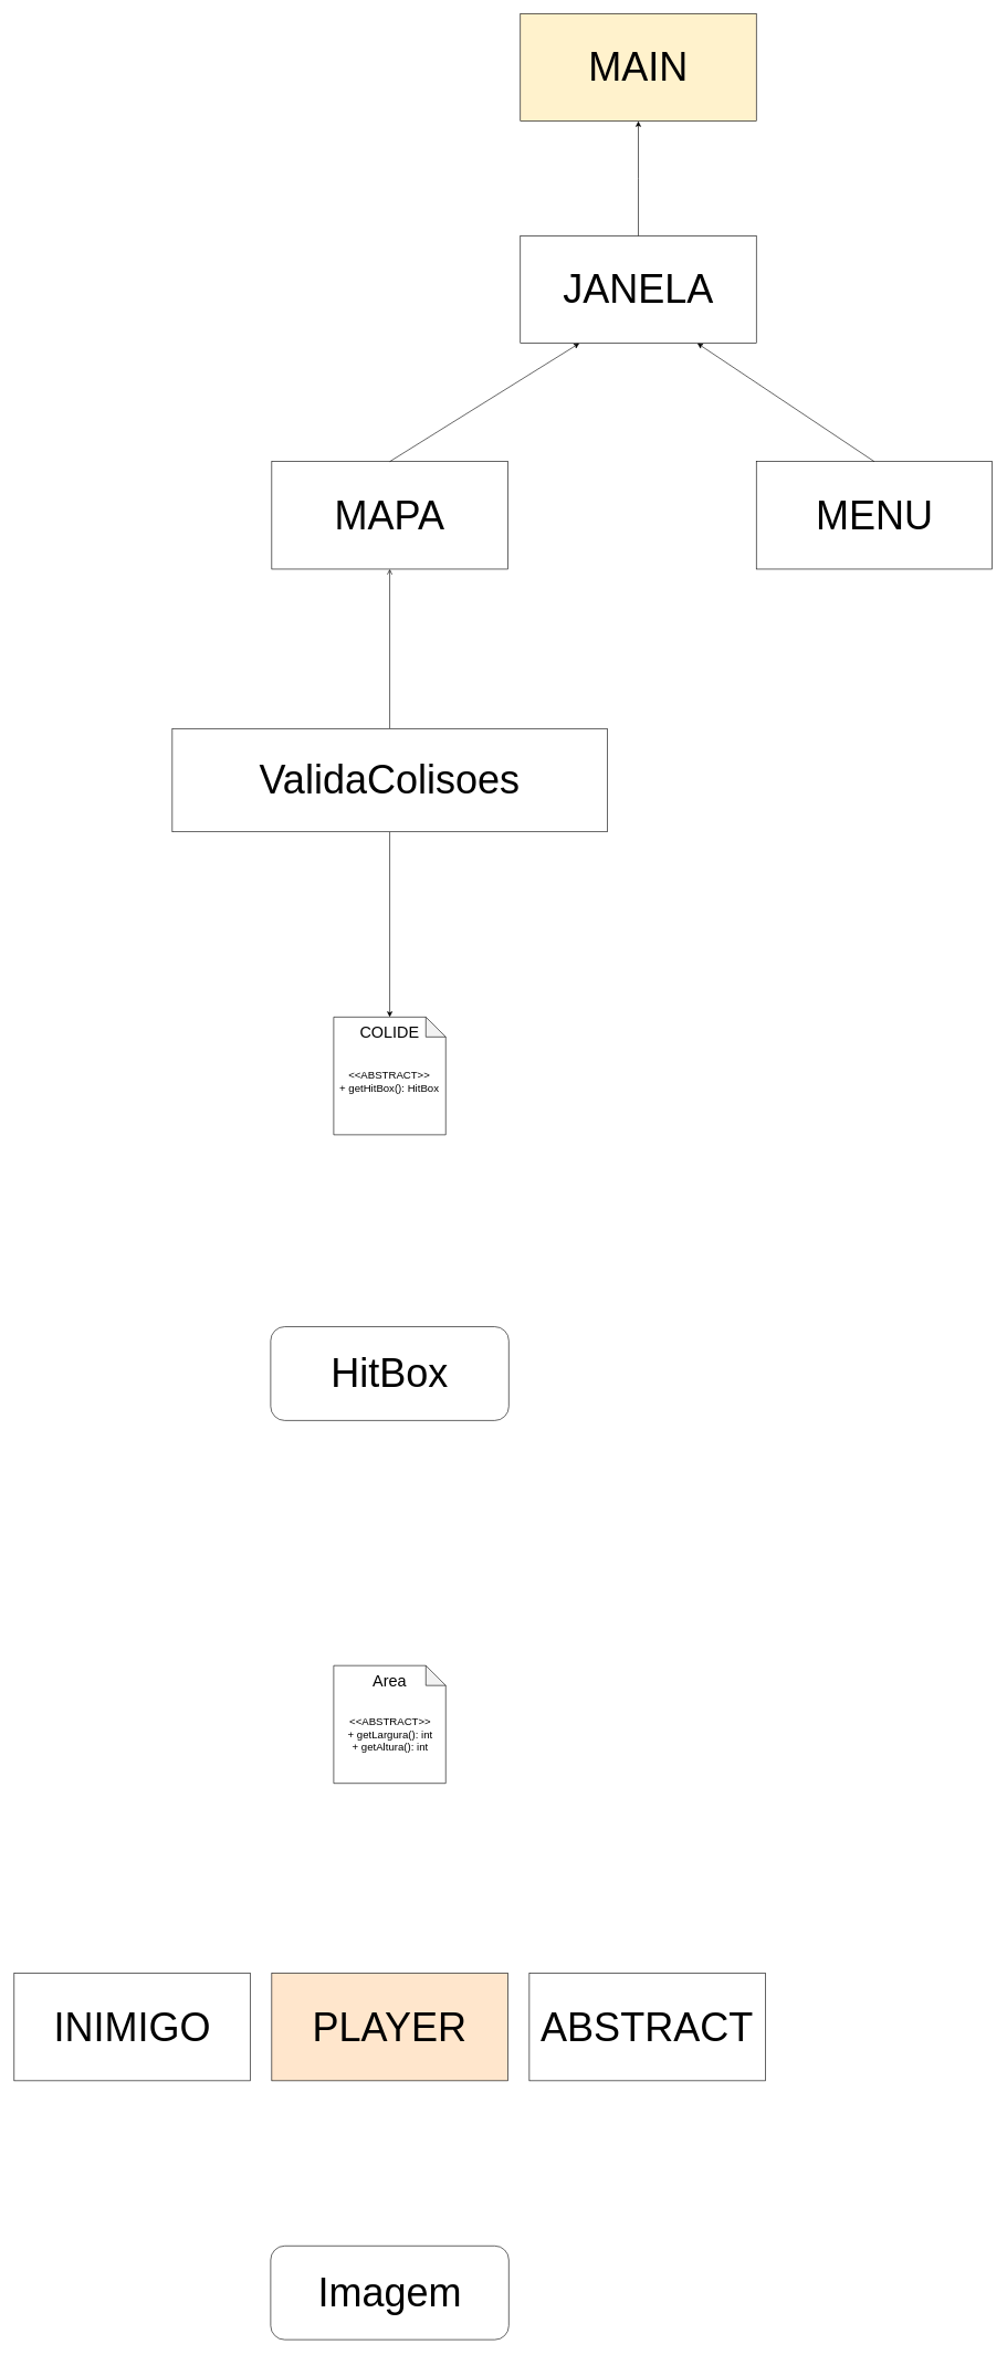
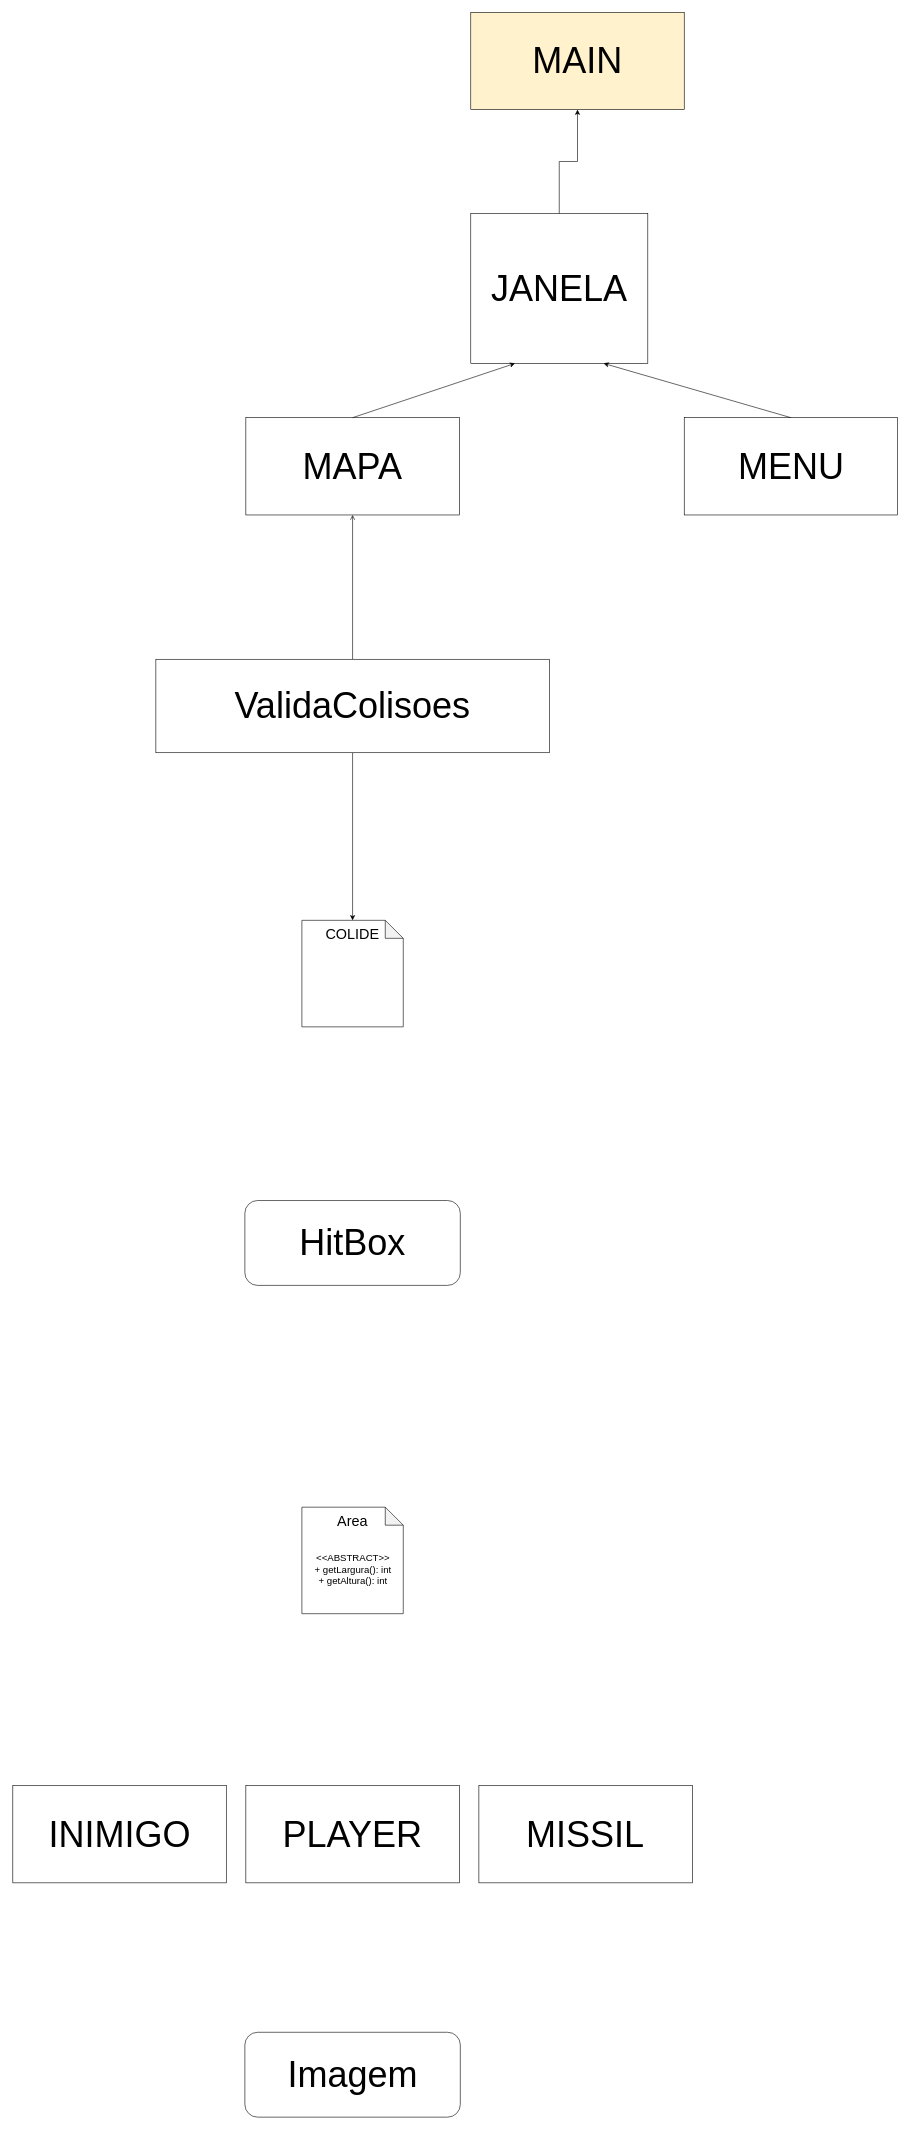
  <mxCell id="0" />
  <mxCell id="1" parent="0" />
- <mxCell id="2" value="ABSTRACT" style="rounded=0;whiteSpace=wrap;html=1;fontSize=60;" vertex="1" parent="1"><mxGeometry x="797.455" y="2974.881" width="355.706" height="162.119" as="geometry" /></mxCell>
- <mxCell id="3" value="PLAYER" style="rounded=0;whiteSpace=wrap;html=1;fontSize=60;fillColor=#ffe6cc;" vertex="1" parent="1"><mxGeometry x="409.143" y="2974.881" width="355.706" height="162.119" as="geometry" /></mxCell>
+ <mxCell id="2" value="MISSIL" style="rounded=0;whiteSpace=wrap;html=1;fontSize=60;" vertex="1" parent="1"><mxGeometry x="797.455" y="2974.881" width="355.706" height="162.119" as="geometry" /></mxCell>
+ <mxCell id="3" value="PLAYER" style="rounded=0;whiteSpace=wrap;html=1;fontSize=60;" vertex="1" parent="1"><mxGeometry x="409.143" y="2974.881" width="355.706" height="162.119" as="geometry" /></mxCell>
  <mxCell id="4" value="INIMIGO" style="rounded=0;whiteSpace=wrap;html=1;fontSize=60;" vertex="1" parent="1"><mxGeometry x="20.83" y="2974.881" width="355.706" height="162.119" as="geometry" /></mxCell>
  <mxCell id="5" value="MAPA" style="rounded=0;whiteSpace=wrap;html=1;fontSize=60;" vertex="1" parent="1"><mxGeometry x="409.143" y="695.497" width="355.706" height="162.119" as="geometry" /></mxCell>
- <mxCell id="6" value="JANELA" style="rounded=0;whiteSpace=wrap;html=1;fontSize=60;" vertex="1" parent="1"><mxGeometry x="783.947" y="355.046" width="355.706" height="162.119" as="geometry" /></mxCell>
+ <mxCell id="6" value="JANELA" style="rounded=0;whiteSpace=wrap;html=1;fontSize=60;" vertex="1" parent="1"><mxGeometry x="783.947" y="355.046" width="295" height="250" as="geometry" /></mxCell>
  <mxCell id="7" value="MAIN" style="rounded=0;whiteSpace=wrap;html=1;fontSize=60;fillColor=#fff2cc;" vertex="1" parent="1"><mxGeometry x="783.947" y="20" width="355.706" height="162.119" as="geometry" /></mxCell>
  <mxCell id="8" value="MENU" style="rounded=0;whiteSpace=wrap;html=1;fontSize=60;" vertex="1" parent="1"><mxGeometry x="1139.654" y="695.497" width="355.706" height="162.119" as="geometry" /></mxCell>
  <mxCell id="9" value="" style="endArrow=classic;html=1;rounded=0;exitX=0.5;exitY=0;exitDx=0;exitDy=0;entryX=0.75;entryY=1;entryDx=0;entryDy=0;fontSize=60;" edge="1" parent="1" source="8" target="6"><mxGeometry width="50" height="50" relative="1" as="geometry"><mxPoint x="1101.119" y="638.755" as="sourcePoint" /><mxPoint x="1015.157" y="554.993" as="targetPoint" /></mxGeometry></mxCell>
  <mxCell id="10" style="edgeStyle=orthogonalEdgeStyle;rounded=0;orthogonalLoop=1;jettySize=auto;html=1;entryX=0.5;entryY=1;entryDx=0;entryDy=0;fontSize=60;" edge="1" parent="1" source="6" target="7"><mxGeometry relative="1" as="geometry" /></mxCell>
  <mxCell id="11" value="" style="endArrow=classic;html=1;rounded=0;entryX=0.25;entryY=1;entryDx=0;entryDy=0;exitX=0.5;exitY=0;exitDx=0;exitDy=0;fontSize=60;" edge="1" parent="1" source="5" target="6"><mxGeometry width="50" height="50" relative="1" as="geometry"><mxPoint x="766.162" y="690.093" as="sourcePoint" /><mxPoint x="872.874" y="519.868" as="targetPoint" /></mxGeometry></mxCell>
  <mxCell id="12" value="" style="endArrow=classic;html=1;rounded=0;fontSize=60;entryX=0.5;entryY=0;entryDx=0;entryDy=0;entryPerimeter=0;exitX=0.5;exitY=1;exitDx=0;exitDy=0;" edge="1" parent="1" source="14" target="16"><mxGeometry width="50" height="50" relative="1" as="geometry"><mxPoint x="606" y="1315" as="sourcePoint" /><mxPoint x="609" y="1484" as="targetPoint" /></mxGeometry></mxCell>
  <mxCell id="13" style="edgeStyle=orthogonalEdgeStyle;rounded=0;orthogonalLoop=1;jettySize=auto;html=1;fontSize=60;exitX=0.5;exitY=0;exitDx=0;exitDy=0;entryX=0.5;entryY=1;entryDx=0;entryDy=0;endArrow=open;" edge="1" parent="1" source="14" target="5"><mxGeometry relative="1" as="geometry"><mxPoint x="586.84" y="1058" as="sourcePoint" /><mxPoint x="586.84" y="881" as="targetPoint" /><Array as="points" /></mxGeometry></mxCell>
  <mxCell id="14" value="ValidaColisoes" style="rounded=0;whiteSpace=wrap;html=1;fontSize=60;" vertex="1" parent="1"><mxGeometry x="259.2" y="1098.09" width="655.6" height="155.72" as="geometry" /></mxCell>
  <mxCell id="15" value="" style="group" vertex="1" connectable="0" parent="1"><mxGeometry x="502.518" y="1533.11" width="169" height="177.496" as="geometry" /></mxCell>
  <mxCell id="16" value="" style="shape=note;whiteSpace=wrap;html=1;backgroundOutline=1;darkOpacity=0.05;fontSize=60;" vertex="1" parent="15"><mxGeometry y="0.003" width="168.96" height="177.494" as="geometry" /></mxCell>
- <mxCell id="17" value="&amp;lt;&amp;lt;ABSTRACT&amp;gt;&amp;gt;&lt;br style=&quot;font-size: 16px;&quot;&gt;+ getHitBox(): HitBox" style="text;html=1;strokeColor=none;fillColor=none;align=center;verticalAlign=middle;whiteSpace=wrap;rounded=0;fontSize=16;" vertex="1" parent="15"><mxGeometry x="-0.04" y="50.67" width="169.04" height="95.33" as="geometry" /></mxCell>
  <mxCell id="18" value="COLIDE" style="text;html=1;strokeColor=none;fillColor=none;align=center;verticalAlign=middle;whiteSpace=wrap;rounded=0;fontSize=24;" vertex="1" parent="15"><mxGeometry x="21.482" width="126" height="47" as="geometry" /></mxCell>
  <mxCell id="19" value="" style="group;aspect=fixed;" vertex="1" connectable="0" parent="1"><mxGeometry x="407.52" y="2000" width="359" height="142.43" as="geometry" /></mxCell>
  <mxCell id="20" value="" style="group" vertex="1" connectable="0" parent="19"><mxGeometry width="359" height="141.43" as="geometry" /></mxCell>
  <mxCell id="21" value="" style="rounded=1;whiteSpace=wrap;html=1;fontSize=12;" vertex="1" parent="20"><mxGeometry width="359" height="141.43" as="geometry" /></mxCell>
  <mxCell id="22" value="HitBox" style="text;html=1;strokeColor=none;fillColor=none;align=center;verticalAlign=middle;whiteSpace=wrap;rounded=0;fontSize=60;" vertex="1" parent="20"><mxGeometry x="103.727" y="23.834" width="151.545" height="91.761" as="geometry" /></mxCell>
  <mxCell id="23" value="" style="group" vertex="1" connectable="0" parent="1"><mxGeometry x="502.518" y="2511" width="170" height="177.496" as="geometry" /></mxCell>
  <mxCell id="24" value="" style="shape=note;whiteSpace=wrap;html=1;backgroundOutline=1;darkOpacity=0.05;fontSize=60;" vertex="1" parent="23"><mxGeometry y="0.003" width="168.96" height="177.494" as="geometry" /></mxCell>
  <mxCell id="25" value="&lt;font style=&quot;font-size: 16px;&quot;&gt;&amp;lt;&amp;lt;ABSTRACT&amp;gt;&amp;gt;&lt;br style=&quot;&quot;&gt;+ getLargura(): int&lt;br&gt;+ getAltura(): int&lt;/font&gt;" style="text;html=1;strokeColor=none;fillColor=none;align=center;verticalAlign=middle;whiteSpace=wrap;rounded=0;fontSize=12;" vertex="1" parent="23"><mxGeometry x="-0.01" y="57.11" width="170.01" height="92.89" as="geometry" /></mxCell>
  <mxCell id="26" value="Area" style="text;html=1;strokeColor=none;fillColor=none;align=center;verticalAlign=middle;whiteSpace=wrap;rounded=0;fontSize=24;" vertex="1" parent="23"><mxGeometry x="21.482" width="126" height="47" as="geometry" /></mxCell>
  <mxCell id="27" value="" style="group;aspect=fixed;" vertex="1" connectable="0" parent="1"><mxGeometry x="407.52" y="3386" width="359" height="142.43" as="geometry" /></mxCell>
  <mxCell id="28" value="" style="group" vertex="1" connectable="0" parent="27"><mxGeometry width="359" height="141.43" as="geometry" /></mxCell>
  <mxCell id="29" value="" style="rounded=1;whiteSpace=wrap;html=1;fontSize=12;" vertex="1" parent="28"><mxGeometry width="359" height="141.43" as="geometry" /></mxCell>
  <mxCell id="30" value="Imagem" style="text;html=1;strokeColor=none;fillColor=none;align=center;verticalAlign=middle;whiteSpace=wrap;rounded=0;fontSize=60;" vertex="1" parent="28"><mxGeometry y="23.83" width="359" height="91.76" as="geometry" /></mxCell>
